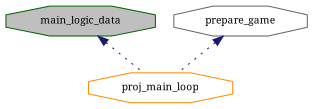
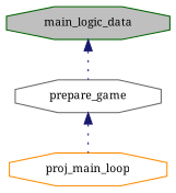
  digraph {
    fontname="Noto Serif"
    rankdir=TB
    node [fillcolor=white fontname="Noto Serif" fontsize=10 shape=octagon style=filled]
    edge [color=midnightblue dir=back fontname="Noto Serif" fontsize=10 labelfontname=Helvetica labelfontsize=10 style=dotted]
    n1 [color=darkgreen fillcolor=grey75 fontcolor=black height=0.2 label=main_logic_data width=0.4]
    n2 [color=gray40 height=0.2 label=prepare_game width=0.4]
    n3 [color=darkorange height=0.2 label=proj_main_loop width=0.4]
-   n1 -> n3
+   n1 -> n2
    n2 -> n3
  }
